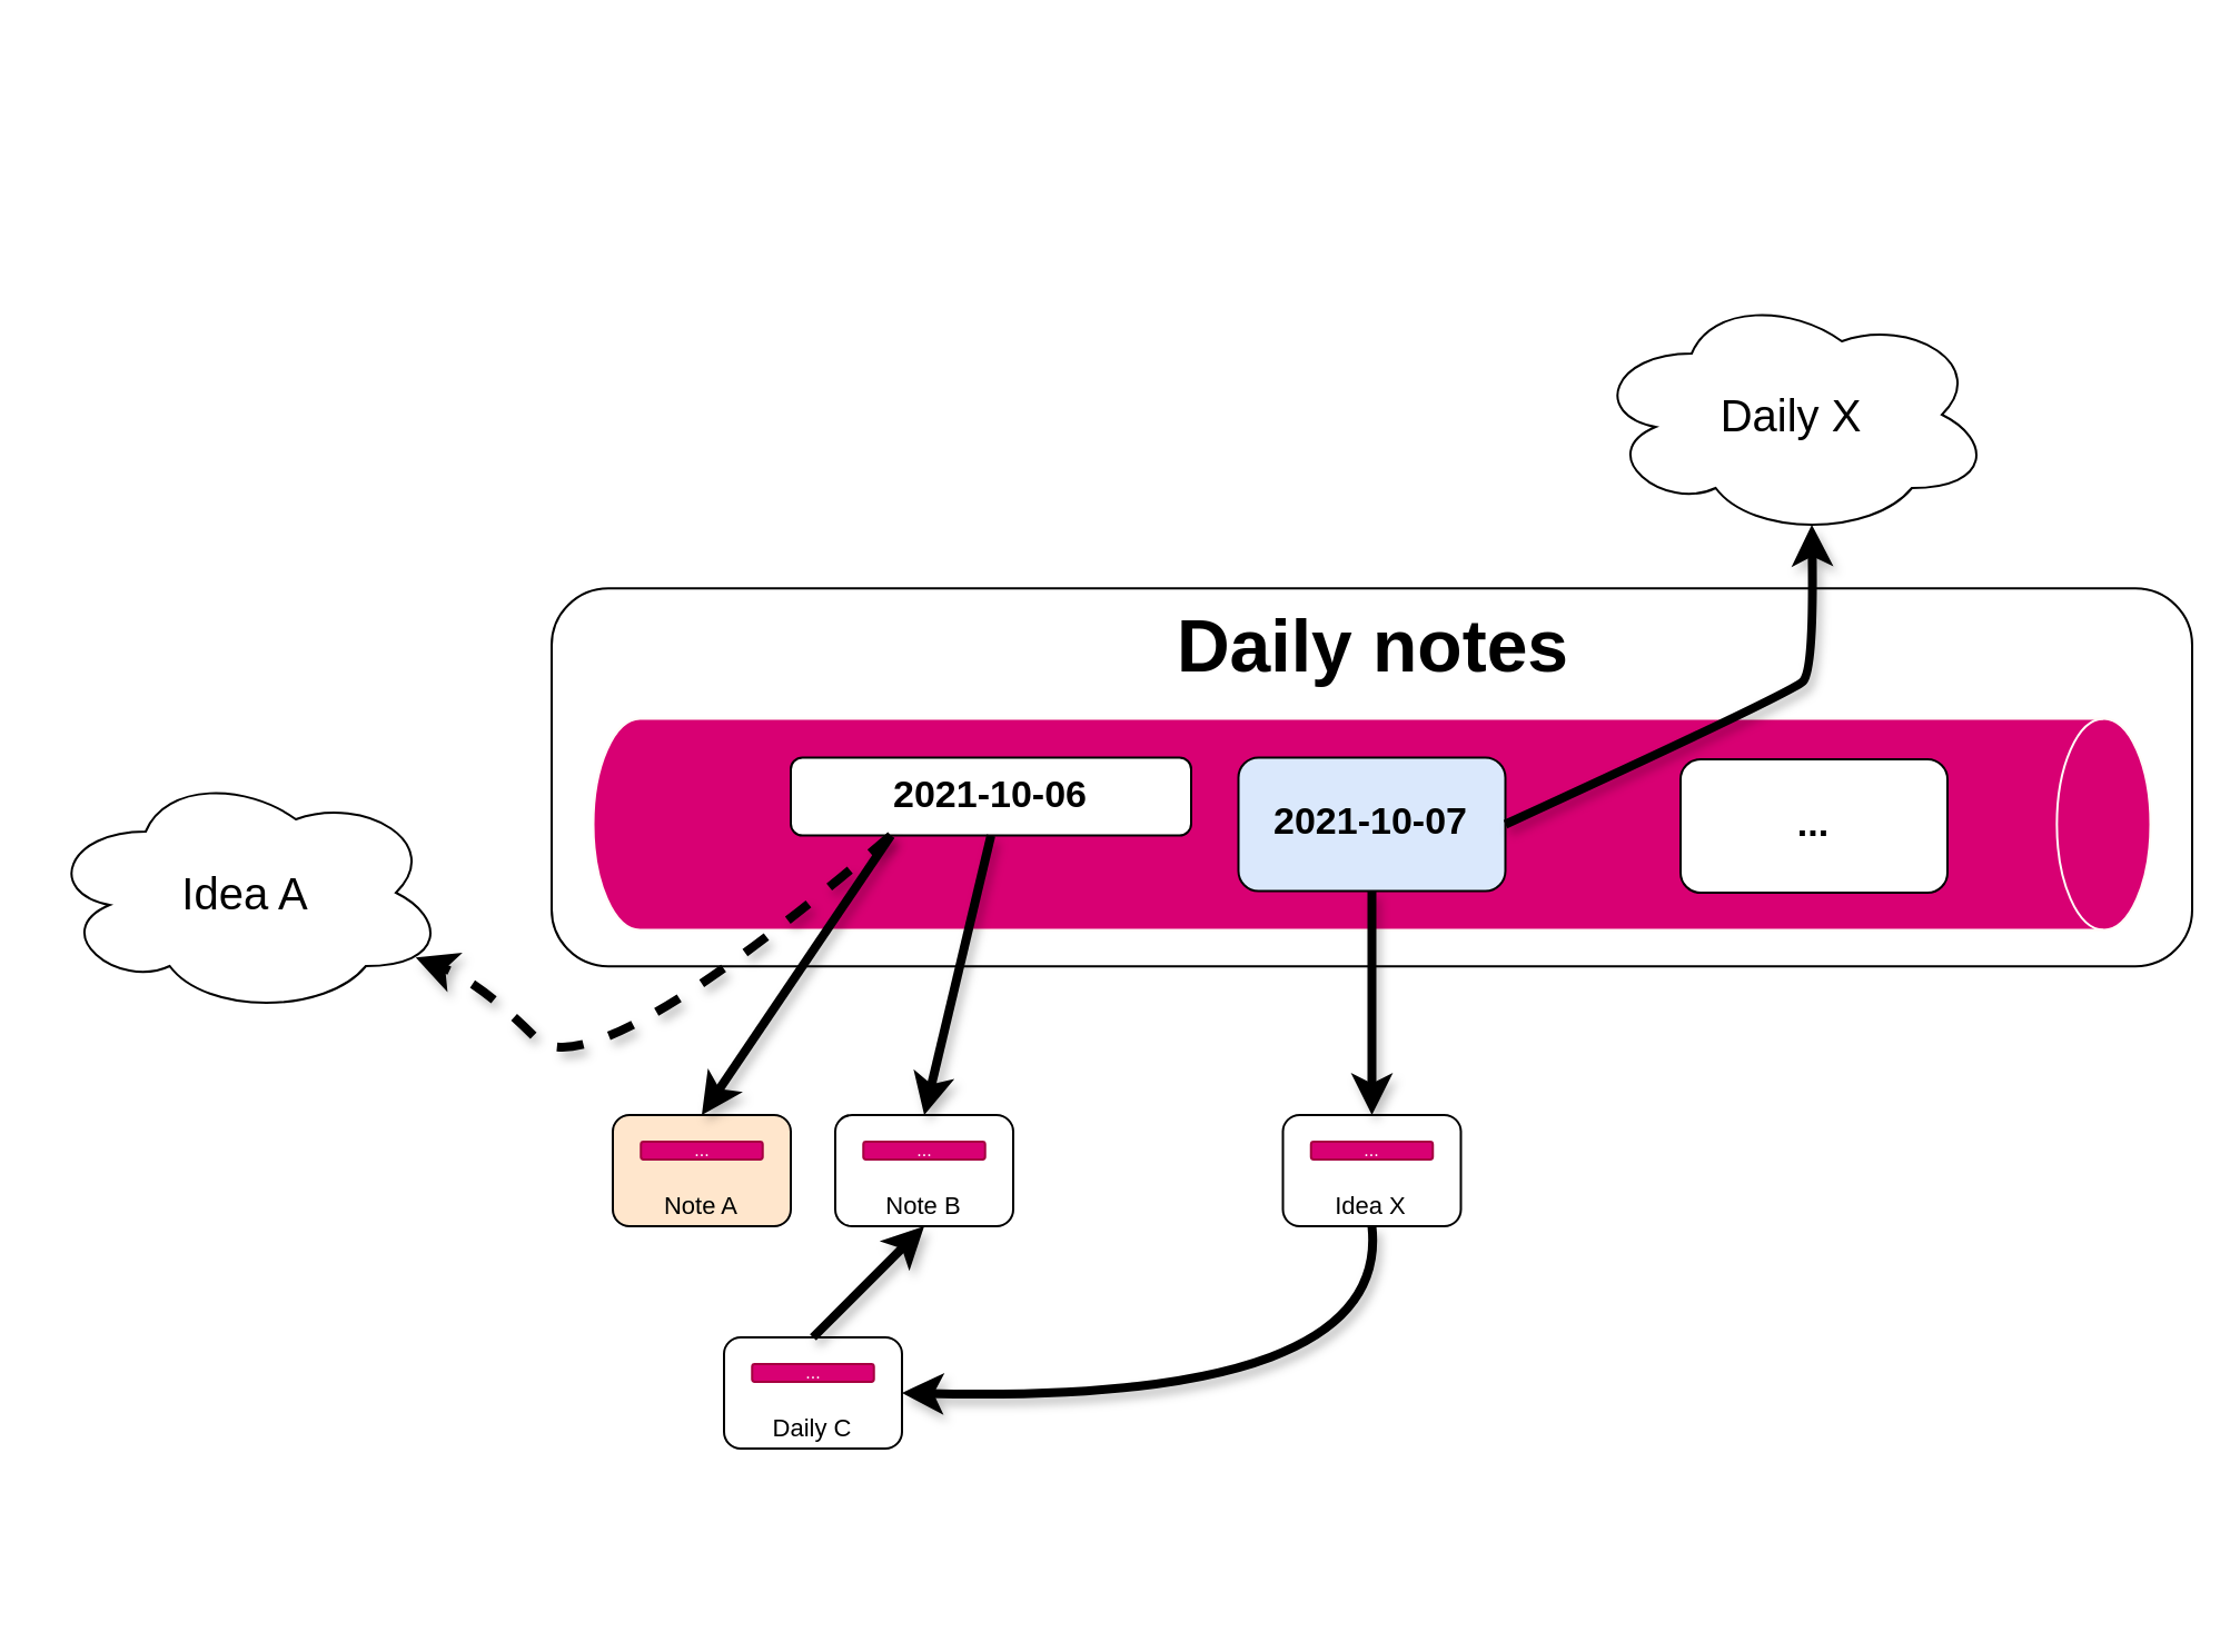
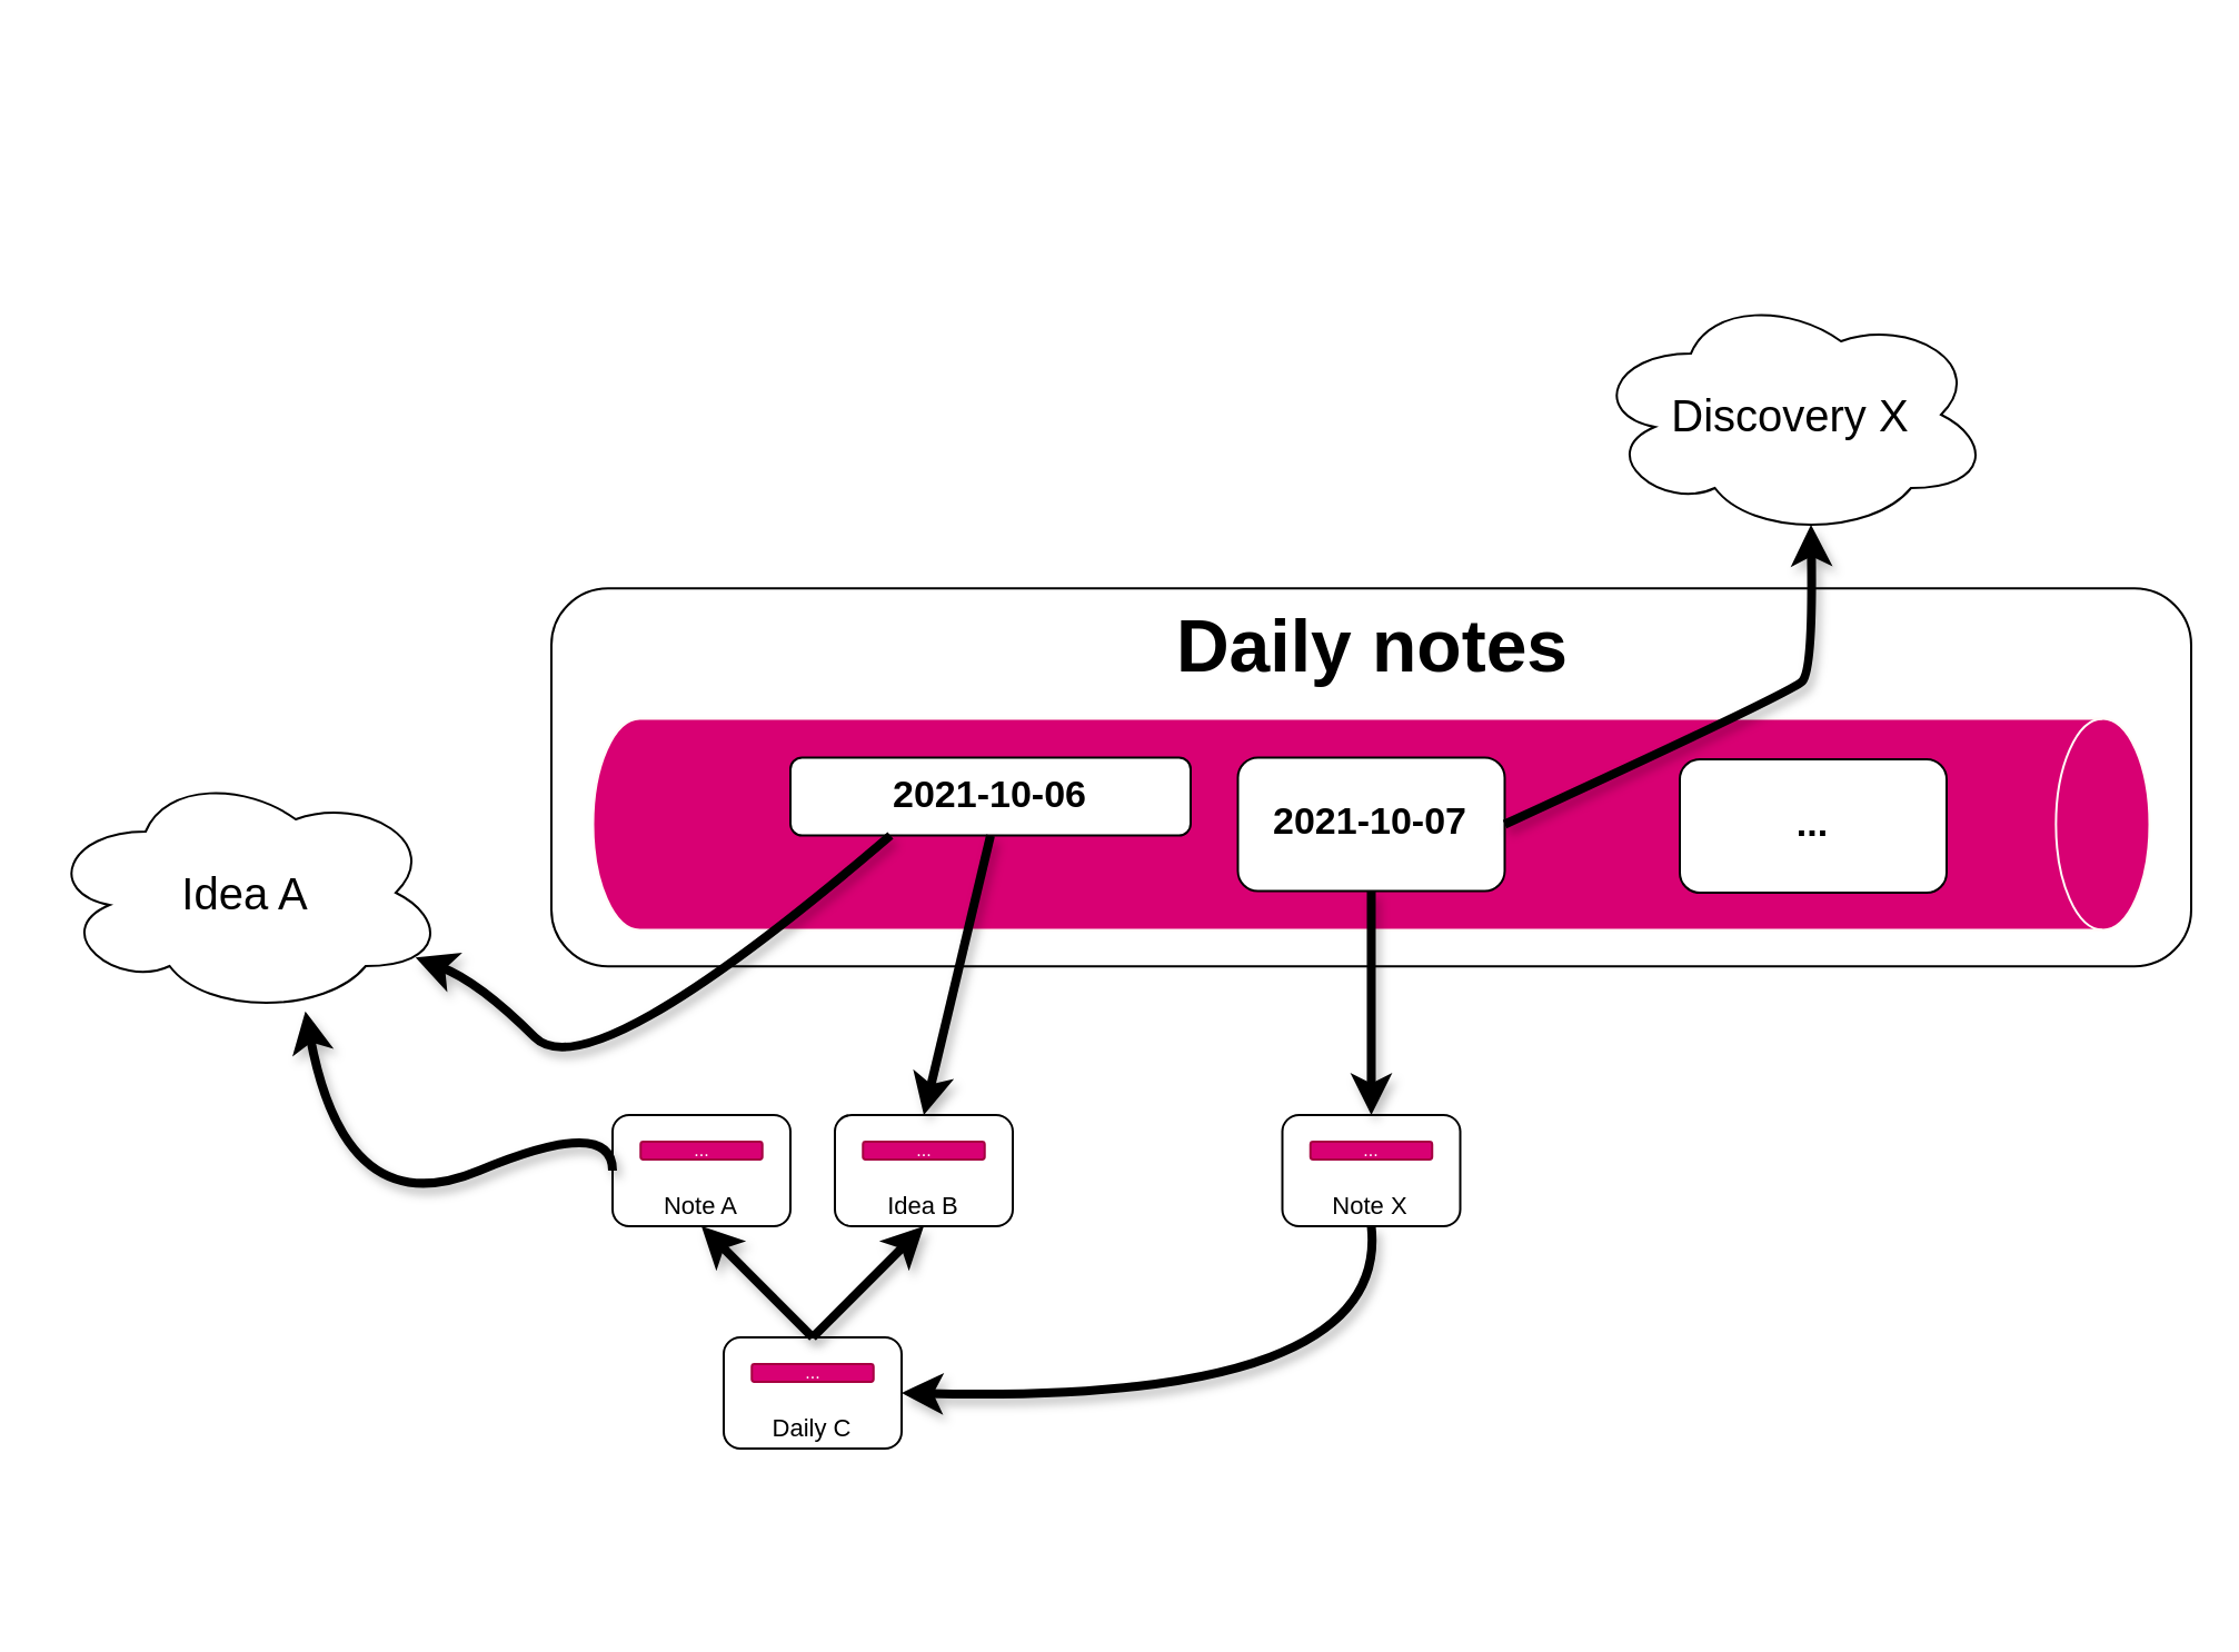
  <mxCell id="0" />
  <mxCell id="1" parent="0" />
  <mxCell id="2" value="&lt;span style=&quot;font-size: 33px;&quot;&gt;Daily notes&lt;/span&gt;" style="rounded=1;whiteSpace=wrap;html=1;verticalAlign=top;horizontal=1;align=center;fontStyle=1;fontSize=33;" parent="1" vertex="1"><mxGeometry x="247.5" y="264.13" width="737.5" height="170" as="geometry" /></mxCell>
  <mxCell id="3" value="" style="shape=cylinder3;whiteSpace=wrap;html=1;boundedLbl=1;backgroundOutline=1;size=21.034;rotation=90;fillColor=#D80073;strokeColor=#FFFAF7;" parent="1" vertex="1"><mxGeometry x="568.75" y="20.25" width="95" height="700" as="geometry" /></mxCell>
  <mxCell id="4" value="" style="group" parent="1" vertex="1" connectable="0"><mxGeometry x="275" y="501" width="80" height="50" as="geometry" /></mxCell>
- <mxCell id="5" value="&lt;font style=&quot;font-size: 11px&quot;&gt;Note A&lt;/font&gt;" style="rounded=1;whiteSpace=wrap;html=1;fillColor=#ffe6cc;fontSize=9;verticalAlign=bottom;" parent="4" vertex="1"><mxGeometry width="80" height="50" as="geometry" /></mxCell>
+ <mxCell id="5" value="&lt;font style=&quot;font-size: 11px&quot;&gt;Note A&lt;/font&gt;" style="rounded=1;whiteSpace=wrap;html=1;fillColor=#ffffff;fontSize=9;verticalAlign=bottom;" parent="4" vertex="1"><mxGeometry width="80" height="50" as="geometry" /></mxCell>
  <mxCell id="6" value="..." style="rounded=1;whiteSpace=wrap;html=1;fillColor=#d80073;strokeColor=#A50040;fontColor=#ffffff;fontSize=8;" parent="4" vertex="1"><mxGeometry x="12.632" y="12" width="54.737" height="8" as="geometry" /></mxCell>
  <mxCell id="7" value="2021-10-06" style="rounded=1;whiteSpace=wrap;html=1;fontStyle=1;fontSize=17;" vertex="1" parent="1"><mxGeometry x="355" y="340.25" width="180" height="35" as="geometry" /></mxCell>
- <mxCell id="8" value="2021-10-07" style="rounded=1;whiteSpace=wrap;html=1;fontStyle=1;fontSize=17;fillColor=#dae8fc;" vertex="1" parent="1"><mxGeometry x="556.25" y="340.25" width="120" height="60" as="geometry" /></mxCell>
+ <mxCell id="8" value="2021-10-07" style="rounded=1;whiteSpace=wrap;html=1;fontStyle=1;fontSize=17;" vertex="1" parent="1"><mxGeometry x="556.25" y="340.25" width="120" height="60" as="geometry" /></mxCell>
  <mxCell id="9" value="..." style="rounded=1;whiteSpace=wrap;html=1;fontStyle=1;fontSize=17;" vertex="1" parent="1"><mxGeometry x="755" y="341" width="120" height="60" as="geometry" /></mxCell>
  <mxCell id="10" value="" style="group" vertex="1" connectable="0" parent="1"><mxGeometry x="375" y="501" width="80" height="50" as="geometry" /></mxCell>
- <mxCell id="11" value="&lt;font style=&quot;font-size: 11px&quot;&gt;Note B&lt;/font&gt;" style="rounded=1;whiteSpace=wrap;html=1;fillColor=#ffffff;fontSize=9;verticalAlign=bottom;" vertex="1" parent="10"><mxGeometry width="80" height="50" as="geometry" /></mxCell>
+ <mxCell id="11" value="&lt;font style=&quot;font-size: 11px&quot;&gt;Idea B&lt;/font&gt;" style="rounded=1;whiteSpace=wrap;html=1;fillColor=#ffffff;fontSize=9;verticalAlign=bottom;" vertex="1" parent="10"><mxGeometry width="80" height="50" as="geometry" /></mxCell>
  <mxCell id="12" value="..." style="rounded=1;whiteSpace=wrap;html=1;fillColor=#d80073;strokeColor=#A50040;fontColor=#ffffff;fontSize=8;" vertex="1" parent="10"><mxGeometry x="12.632" y="12" width="54.737" height="8" as="geometry" /></mxCell>
  <mxCell id="13" value="" style="group" vertex="1" connectable="0" parent="1"><mxGeometry x="325" y="601" width="80" height="50" as="geometry" /></mxCell>
  <mxCell id="14" value="&lt;font style=&quot;font-size: 11px&quot;&gt;Daily C&lt;/font&gt;" style="rounded=1;whiteSpace=wrap;html=1;fillColor=#ffffff;fontSize=9;verticalAlign=bottom;" vertex="1" parent="13"><mxGeometry width="80" height="50" as="geometry" /></mxCell>
  <mxCell id="15" value="..." style="rounded=1;whiteSpace=wrap;html=1;fillColor=#d80073;strokeColor=#A50040;fontColor=#ffffff;fontSize=8;" vertex="1" parent="13"><mxGeometry x="12.632" y="12" width="54.737" height="8" as="geometry" /></mxCell>
- <mxCell id="16" value="" style="curved=1;endArrow=classic;html=1;fontSize=33;fontStyle=0;shadow=1;sketch=0;strokeWidth=4;exitX=0.25;exitY=1;exitDx=0;exitDy=0;dashed=1;" edge="1" parent="1" source="7" target="17"><mxGeometry width="50" height="50" relative="1" as="geometry"><mxPoint x="245" y="521" as="sourcePoint" /><mxPoint x="265" y="441" as="targetPoint" /><Array as="points"><mxPoint x="265" y="491" /><mxPoint x="215" y="441" /></Array></mxGeometry></mxCell>
+ <mxCell id="16" value="" style="curved=1;endArrow=classic;html=1;fontSize=33;fontStyle=0;shadow=1;sketch=0;strokeWidth=4;exitX=0.25;exitY=1;exitDx=0;exitDy=0;" edge="1" parent="1" source="7" target="17"><mxGeometry width="50" height="50" relative="1" as="geometry"><mxPoint x="245" y="521" as="sourcePoint" /><mxPoint x="265" y="441" as="targetPoint" /><Array as="points"><mxPoint x="265" y="491" /><mxPoint x="215" y="441" /></Array></mxGeometry></mxCell>
  <mxCell id="17" value="Idea A" style="ellipse;shape=cloud;whiteSpace=wrap;html=1;fontSize=20;align=center;" vertex="1" parent="1"><mxGeometry x="20" y="346" width="180" height="110" as="geometry" /></mxCell>
+ <mxCell id="18" value="" style="curved=1;endArrow=classic;html=1;fontSize=33;fontStyle=0;shadow=1;sketch=0;strokeWidth=4;exitX=0;exitY=0.5;exitDx=0;exitDy=0;entryX=0.649;entryY=0.985;entryDx=0;entryDy=0;entryPerimeter=0;" edge="1" parent="1" source="5" target="17"><mxGeometry width="50" height="50" relative="1" as="geometry"><mxPoint x="395" y="410.25" as="sourcePoint" /><mxPoint x="208.299" y="446.825" as="targetPoint" /><Array as="points"><mxPoint x="275" y="501" /><mxPoint x="155" y="551" /></Array></mxGeometry></mxCell>
  <mxCell id="19" value="" style="endArrow=classic;html=1;shadow=1;strokeWidth=4;fontSize=20;exitX=0.5;exitY=1;exitDx=0;exitDy=0;entryX=0.5;entryY=0;entryDx=0;entryDy=0;" edge="1" parent="1" source="7" target="11"><mxGeometry width="50" height="50" relative="1" as="geometry"><mxPoint x="545" y="631" as="sourcePoint" /><mxPoint x="595" y="581" as="targetPoint" /></mxGeometry></mxCell>
+ <mxCell id="20" value="" style="endArrow=classic;html=1;shadow=1;strokeWidth=4;fontSize=20;exitX=0.5;exitY=0;exitDx=0;exitDy=0;entryX=0.5;entryY=1;entryDx=0;entryDy=0;" edge="1" parent="1" source="14" target="5"><mxGeometry width="50" height="50" relative="1" as="geometry"><mxPoint x="425" y="410.25" as="sourcePoint" /><mxPoint x="425" y="511" as="targetPoint" /></mxGeometry></mxCell>
  <mxCell id="21" value="" style="endArrow=classic;html=1;shadow=1;strokeWidth=4;fontSize=20;entryX=0.5;entryY=1;entryDx=0;entryDy=0;" edge="1" parent="1" target="11"><mxGeometry width="50" height="50" relative="1" as="geometry"><mxPoint x="365" y="601" as="sourcePoint" /><mxPoint x="325" y="561" as="targetPoint" /></mxGeometry></mxCell>
- <mxCell id="22" value="" style="endArrow=classic;html=1;shadow=1;strokeWidth=4;fontSize=20;exitX=0.25;exitY=1;exitDx=0;exitDy=0;entryX=0.5;entryY=0;entryDx=0;entryDy=0;" edge="1" parent="1" source="7" target="5"><mxGeometry width="50" height="50" relative="1" as="geometry"><mxPoint x="425" y="410.25" as="sourcePoint" /><mxPoint x="425" y="511" as="targetPoint" /></mxGeometry></mxCell>
  <mxCell id="23" value="" style="group" vertex="1" connectable="0" parent="1"><mxGeometry x="576.25" y="501" width="80" height="50" as="geometry" /></mxCell>
- <mxCell id="24" value="&lt;font style=&quot;font-size: 11px&quot;&gt;Idea X&lt;/font&gt;" style="rounded=1;whiteSpace=wrap;html=1;fillColor=#ffffff;fontSize=9;verticalAlign=bottom;" vertex="1" parent="23"><mxGeometry width="80" height="50" as="geometry" /></mxCell>
+ <mxCell id="24" value="&lt;font style=&quot;font-size: 11px&quot;&gt;Note X&lt;/font&gt;" style="rounded=1;whiteSpace=wrap;html=1;fillColor=#ffffff;fontSize=9;verticalAlign=bottom;" vertex="1" parent="23"><mxGeometry width="80" height="50" as="geometry" /></mxCell>
  <mxCell id="25" value="..." style="rounded=1;whiteSpace=wrap;html=1;fillColor=#d80073;strokeColor=#A50040;fontColor=#ffffff;fontSize=8;" vertex="1" parent="23"><mxGeometry x="12.632" y="12" width="54.737" height="8" as="geometry" /></mxCell>
  <mxCell id="26" value="" style="endArrow=classic;html=1;shadow=1;strokeWidth=4;fontSize=20;exitX=0.5;exitY=1;exitDx=0;exitDy=0;entryX=0.5;entryY=0;entryDx=0;entryDy=0;" edge="1" parent="1" source="8" target="24"><mxGeometry width="50" height="50" relative="1" as="geometry"><mxPoint x="425" y="410.25" as="sourcePoint" /><mxPoint x="425" y="511" as="targetPoint" /></mxGeometry></mxCell>
- <mxCell id="27" value="Daily X" style="ellipse;shape=cloud;whiteSpace=wrap;html=1;fontSize=20;align=center;" vertex="1" parent="1"><mxGeometry x="715" y="131" width="180" height="110" as="geometry" /></mxCell>
+ <mxCell id="27" value="Discovery X" style="ellipse;shape=cloud;whiteSpace=wrap;html=1;fontSize=20;align=center;" vertex="1" parent="1"><mxGeometry x="715" y="131" width="180" height="110" as="geometry" /></mxCell>
  <mxCell id="28" value="" style="curved=1;endArrow=classic;html=1;fontSize=33;fontStyle=0;shadow=1;sketch=0;strokeWidth=4;entryX=0.55;entryY=0.95;entryDx=0;entryDy=0;entryPerimeter=0;exitX=1;exitY=0.5;exitDx=0;exitDy=0;" edge="1" parent="1" source="8" target="27"><mxGeometry width="50" height="50" relative="1" as="geometry"><mxPoint x="1028" y="246" as="sourcePoint" /><mxPoint x="895" y="258.6" as="targetPoint" /><Array as="points"><mxPoint x="805" y="311" /><mxPoint x="815" y="301" /></Array></mxGeometry></mxCell>
  <mxCell id="29" value="" style="curved=1;endArrow=classic;html=1;fontSize=33;fontStyle=0;shadow=1;sketch=0;strokeWidth=4;exitX=0.5;exitY=1;exitDx=0;exitDy=0;entryX=1;entryY=0.5;entryDx=0;entryDy=0;" edge="1" parent="1" source="24" target="14"><mxGeometry width="50" height="50" relative="1" as="geometry"><mxPoint x="285" y="536" as="sourcePoint" /><mxPoint x="151.82" y="479.35" as="targetPoint" /><Array as="points"><mxPoint x="625" y="631" /></Array></mxGeometry></mxCell>
